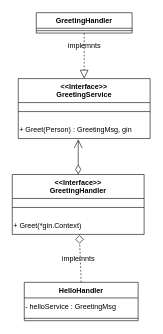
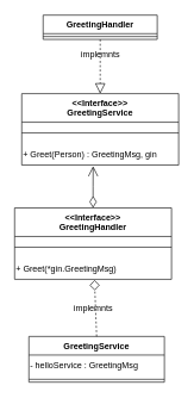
  <mxCell id="0" />
  <mxCell id="1" parent="0" />
  <mxCell id="2" value="&lt;&lt;Interface&gt;&gt;&#10;GreetingService" style="swimlane;fontStyle=1;align=center;verticalAlign=top;childLayout=stackLayout;horizontal=1;startSize=40;horizontalStack=0;resizeParent=1;resizeParentMax=0;resizeLast=0;collapsible=1;marginBottom=0;" parent="1" vertex="1"><mxGeometry x="30" y="130" width="220" height="100" as="geometry" /></mxCell>
  <mxCell id="3" value="" style="line;strokeWidth=1;fillColor=none;align=left;verticalAlign=middle;spacingTop=-1;spacingLeft=3;spacingRight=3;rotatable=0;labelPosition=right;points=[];portConstraint=eastwest;strokeColor=inherit;" parent="2" vertex="1"><mxGeometry y="40" width="220" height="30" as="geometry" /></mxCell>
  <mxCell id="4" value="+ Greet(Person) :&amp;nbsp;GreetingMsg, gin" style="text;html=1;align=left;verticalAlign=middle;resizable=0;points=[];autosize=1;strokeColor=none;fillColor=none;" vertex="1" parent="2"><mxGeometry y="70" width="220" height="30" as="geometry" /></mxCell>
  <mxCell id="5" value="GreetingHandler" style="swimlane;fontStyle=1;align=center;verticalAlign=top;childLayout=stackLayout;horizontal=1;startSize=26;horizontalStack=0;resizeParent=1;resizeParentMax=0;resizeLast=0;collapsible=1;marginBottom=0;whiteSpace=wrap;html=1;" vertex="1" parent="1"><mxGeometry x="60" y="20" width="160" height="34" as="geometry" /></mxCell>
  <mxCell id="6" value="" style="line;strokeWidth=1;fillColor=none;align=left;verticalAlign=middle;spacingTop=-1;spacingLeft=3;spacingRight=3;rotatable=0;labelPosition=right;points=[];portConstraint=eastwest;strokeColor=inherit;" vertex="1" parent="5"><mxGeometry y="26" width="160" height="8" as="geometry" /></mxCell>
  <mxCell id="7" value="" style="endArrow=block;dashed=1;endFill=0;endSize=12;html=1;rounded=0;entryX=0.5;entryY=0;entryDx=0;entryDy=0;exitX=0.5;exitY=1;exitDx=0;exitDy=0;" edge="1" parent="1" source="5" target="2"><mxGeometry width="160" relative="1" as="geometry"><mxPoint x="260" y="60" as="sourcePoint" /><mxPoint x="420" y="60" as="targetPoint" /></mxGeometry></mxCell>
  <mxCell id="8" value="implemnts" style="text;html=1;align=center;verticalAlign=middle;resizable=0;points=[];autosize=1;strokeColor=none;fillColor=none;" vertex="1" parent="1"><mxGeometry x="100" y="60" width="80" height="30" as="geometry" /></mxCell>
  <mxCell id="9" value="&lt;&lt;Interface&gt;&gt;&#10;GreetingHandler" style="swimlane;fontStyle=1;align=center;verticalAlign=top;childLayout=stackLayout;horizontal=1;startSize=40;horizontalStack=0;resizeParent=1;resizeParentMax=0;resizeLast=0;collapsible=1;marginBottom=0;" vertex="1" parent="1"><mxGeometry x="20" y="290" width="220" height="100" as="geometry" /></mxCell>
  <mxCell id="10" value="" style="line;strokeWidth=1;fillColor=none;align=left;verticalAlign=middle;spacingTop=-1;spacingLeft=3;spacingRight=3;rotatable=0;labelPosition=right;points=[];portConstraint=eastwest;strokeColor=inherit;" vertex="1" parent="9"><mxGeometry y="40" width="220" height="30" as="geometry" /></mxCell>
- <mxCell id="11" value="+ Greet(*gin.Context)&amp;nbsp;" style="text;html=1;align=left;verticalAlign=middle;resizable=0;points=[];autosize=1;strokeColor=none;fillColor=none;" vertex="1" parent="9"><mxGeometry y="70" width="220" height="30" as="geometry" /></mxCell>
- <mxCell id="12" value="HelloHandler" style="swimlane;fontStyle=1;align=center;verticalAlign=top;childLayout=stackLayout;horizontal=1;startSize=26;horizontalStack=0;resizeParent=1;resizeParentMax=0;resizeLast=0;collapsible=1;marginBottom=0;whiteSpace=wrap;html=1;" vertex="1" parent="1"><mxGeometry x="40" y="470" width="190" height="64" as="geometry" /></mxCell>
+ <mxCell id="11" value="+ Greet(*gin.GreetingMsg)&amp;nbsp;" style="text;html=1;align=left;verticalAlign=middle;resizable=0;points=[];autosize=1;strokeColor=none;fillColor=none;" vertex="1" parent="9"><mxGeometry y="70" width="220" height="30" as="geometry" /></mxCell>
+ <mxCell id="12" value="GreetingService" style="swimlane;fontStyle=1;align=center;verticalAlign=top;childLayout=stackLayout;horizontal=1;startSize=26;horizontalStack=0;resizeParent=1;resizeParentMax=0;resizeLast=0;collapsible=1;marginBottom=0;whiteSpace=wrap;html=1;" vertex="1" parent="1"><mxGeometry x="40" y="470" width="190" height="64" as="geometry" /></mxCell>
  <mxCell id="13" value="- helloService : GreetingMsg" style="text;html=1;align=left;verticalAlign=middle;resizable=0;points=[];autosize=1;strokeColor=none;fillColor=none;" vertex="1" parent="12"><mxGeometry y="26" width="190" height="30" as="geometry" /></mxCell>
  <mxCell id="14" value="" style="line;strokeWidth=1;fillColor=none;align=left;verticalAlign=middle;spacingTop=-1;spacingLeft=3;spacingRight=3;rotatable=0;labelPosition=right;points=[];portConstraint=eastwest;strokeColor=inherit;" vertex="1" parent="12"><mxGeometry y="56" width="190" height="8" as="geometry" /></mxCell>
  <mxCell id="15" value="" style="endArrow=diamond;dashed=1;endFill=0;endSize=12;html=1;rounded=0;entryX=0.509;entryY=1.033;entryDx=0;entryDy=0;exitX=0.5;exitY=0;exitDx=0;exitDy=0;entryPerimeter=0;" edge="1" parent="1" source="12" target="11"><mxGeometry width="160" relative="1" as="geometry"><mxPoint x="130" y="486" as="sourcePoint" /><mxPoint x="130" y="390" as="targetPoint" /></mxGeometry></mxCell>
  <mxCell id="16" value="implemnts" style="text;html=1;align=center;verticalAlign=middle;resizable=0;points=[];autosize=1;strokeColor=none;fillColor=none;" vertex="1" parent="1"><mxGeometry x="90" y="416" width="80" height="30" as="geometry" /></mxCell>
  <mxCell id="17" value="" style="endArrow=open;html=1;endSize=12;startArrow=diamondThin;startSize=14;startFill=0;edgeStyle=orthogonalEdgeStyle;align=left;verticalAlign=bottom;rounded=0;exitX=0.5;exitY=0;exitDx=0;exitDy=0;entryX=0.455;entryY=1.053;entryDx=0;entryDy=0;entryPerimeter=0;" edge="1" parent="1" source="9" target="4"><mxGeometry x="-1" y="3" relative="1" as="geometry"><mxPoint x="160" y="280" as="sourcePoint" /><mxPoint x="130" y="240" as="targetPoint" /><Array as="points" /></mxGeometry></mxCell>
